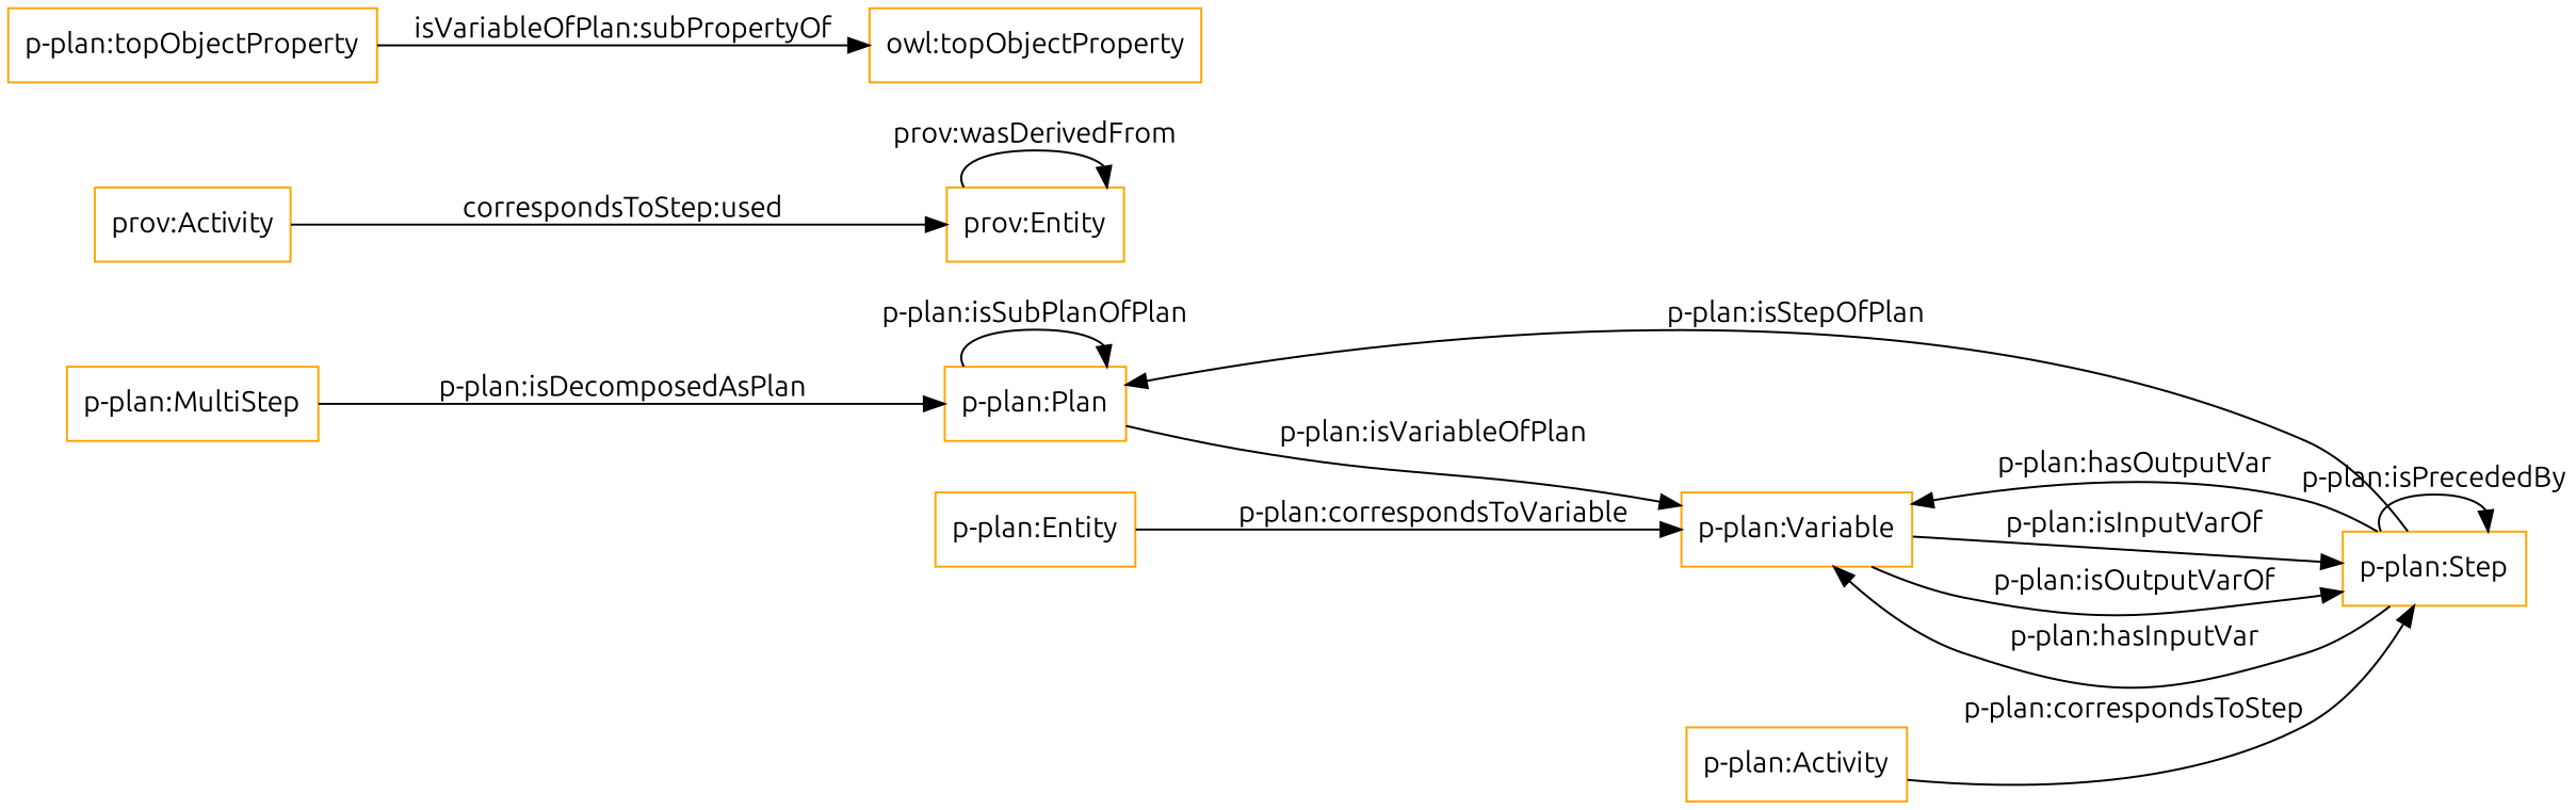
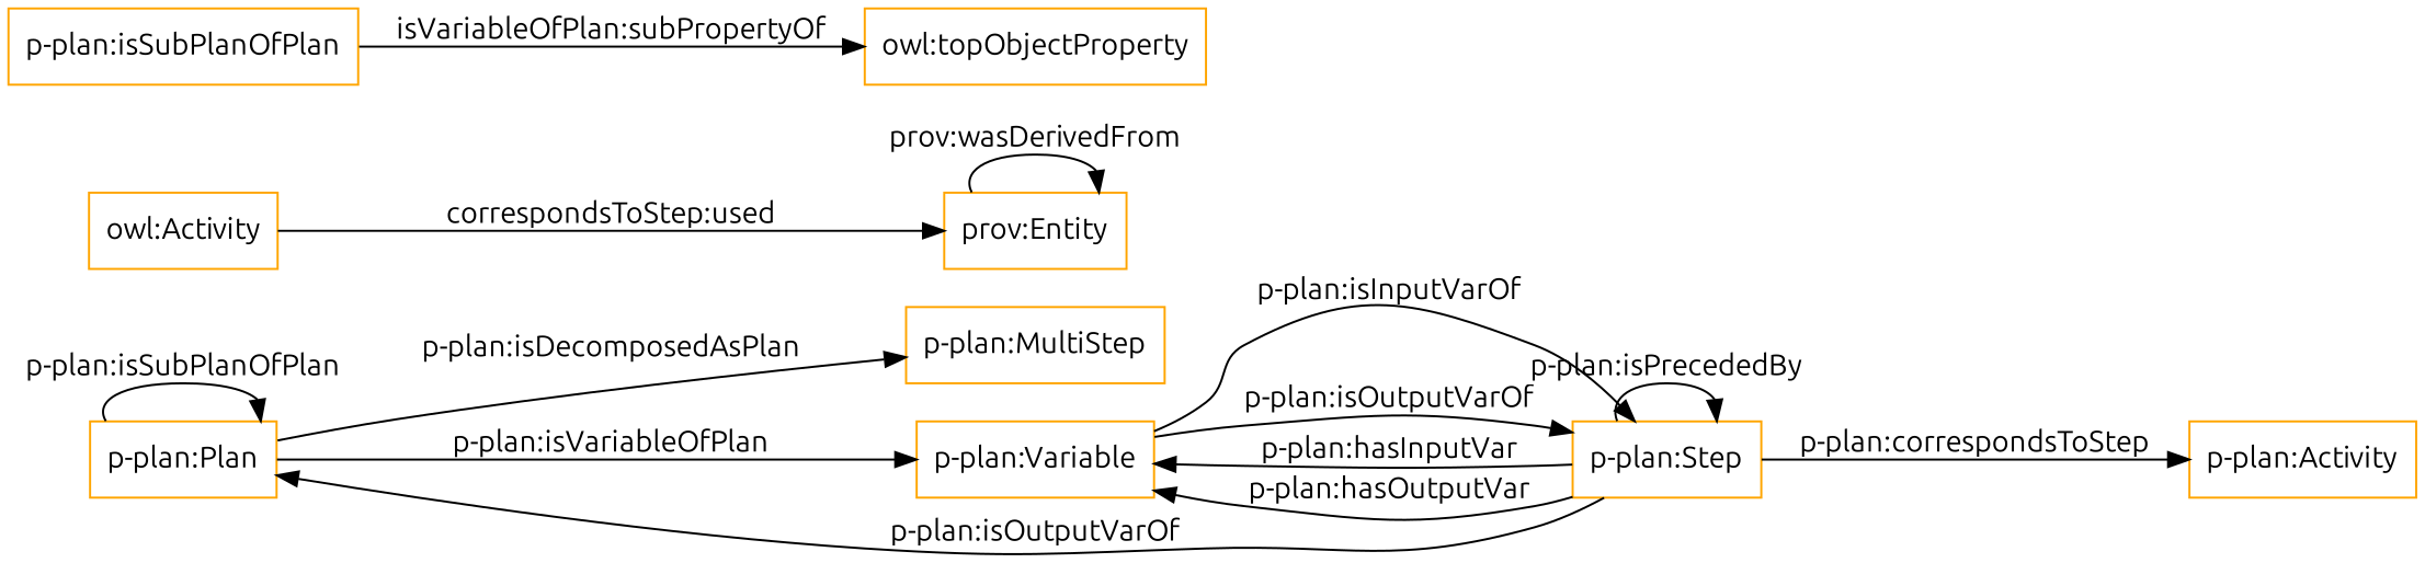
  digraph {
    fontname=Ubuntu
    rankdir=LR
    node [color=orange fontname=Ubuntu shape=rectangle]
    edge [fontname=Ubuntu]
    "p-plan:MultiStep"
    "p-plan:Plan"
    "p-plan:Variable"
    "p-plan:Activity"
    "p-plan:Step"
-   "p-plan:Entity"
    "prov:Entity"
-   "prov:Activity"
-   "p-plan:isSubPlanOfPlan" [label="p-plan:topObjectProperty"]
+   "prov:Activity" [label="owl:Activity"]
+   "p-plan:isSubPlanOfPlan"
    "owl:topObjectProperty"
-   "p-plan:MultiStep" -> "p-plan:Plan" [label="p-plan:isDecomposedAsPlan"]
+   "p-plan:Plan" -> "p-plan:MultiStep" [label="p-plan:isDecomposedAsPlan"]
    "p-plan:Plan" -> "p-plan:Plan" [label="p-plan:isSubPlanOfPlan"]
    "p-plan:Plan" -> "p-plan:Variable" [label="p-plan:isVariableOfPlan"]
    "p-plan:Variable" -> "p-plan:Step" [label="p-plan:isInputVarOf"]
    "p-plan:Variable" -> "p-plan:Step" [label="p-plan:isOutputVarOf"]
-   "p-plan:Activity" -> "p-plan:Step" [label="p-plan:correspondsToStep"]
-   "p-plan:Step" -> "p-plan:Plan" [label="p-plan:isStepOfPlan"]
+   "p-plan:Step" -> "p-plan:Activity" [label="p-plan:correspondsToStep"]
+   "p-plan:Step" -> "p-plan:Plan" [label="p-plan:isOutputVarOf"]
    "p-plan:Step" -> "p-plan:Variable" [label="p-plan:hasInputVar"]
    "p-plan:Step" -> "p-plan:Variable" [label="p-plan:hasOutputVar"]
    "p-plan:Step" -> "p-plan:Step" [label="p-plan:isPrecededBy"]
-   "p-plan:Entity" -> "p-plan:Variable" [label="p-plan:correspondsToVariable"]
    "prov:Entity" -> "prov:Entity" [label="prov:wasDerivedFrom"]
    "prov:Activity" -> "prov:Entity" [label="correspondsToStep:used"]
    "p-plan:isSubPlanOfPlan" -> "owl:topObjectProperty" [label="isVariableOfPlan:subPropertyOf"]
  }
